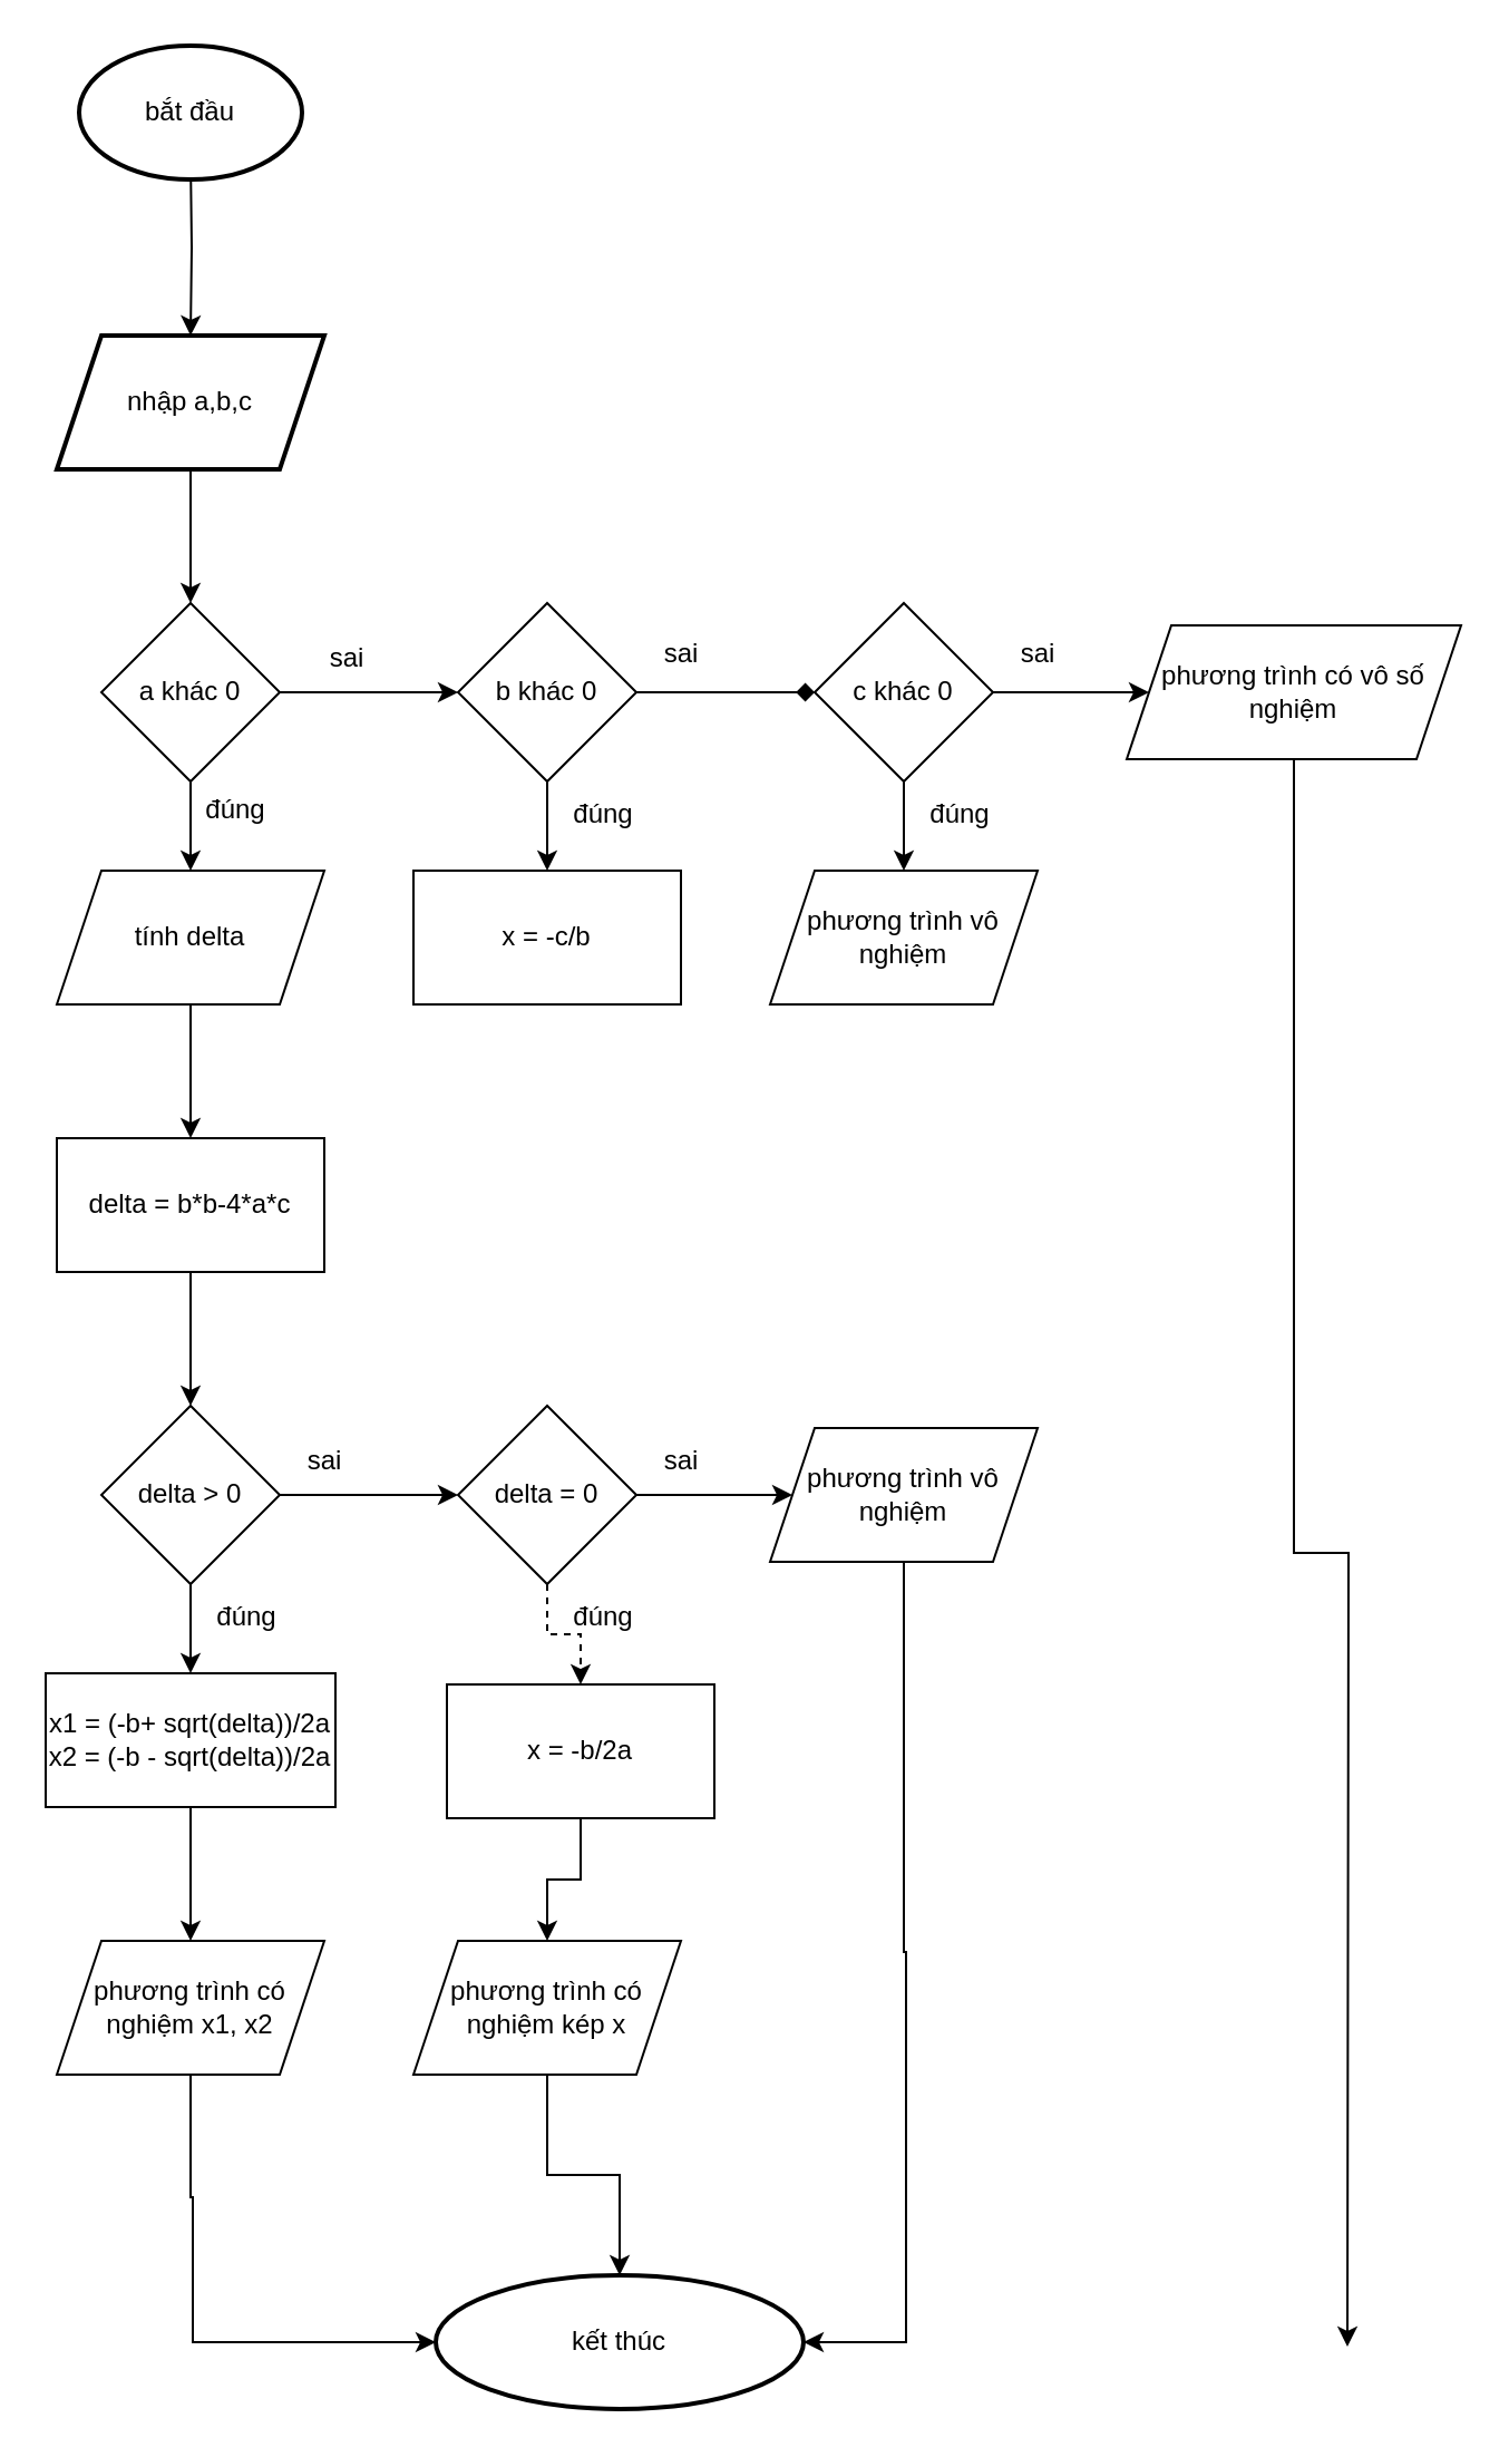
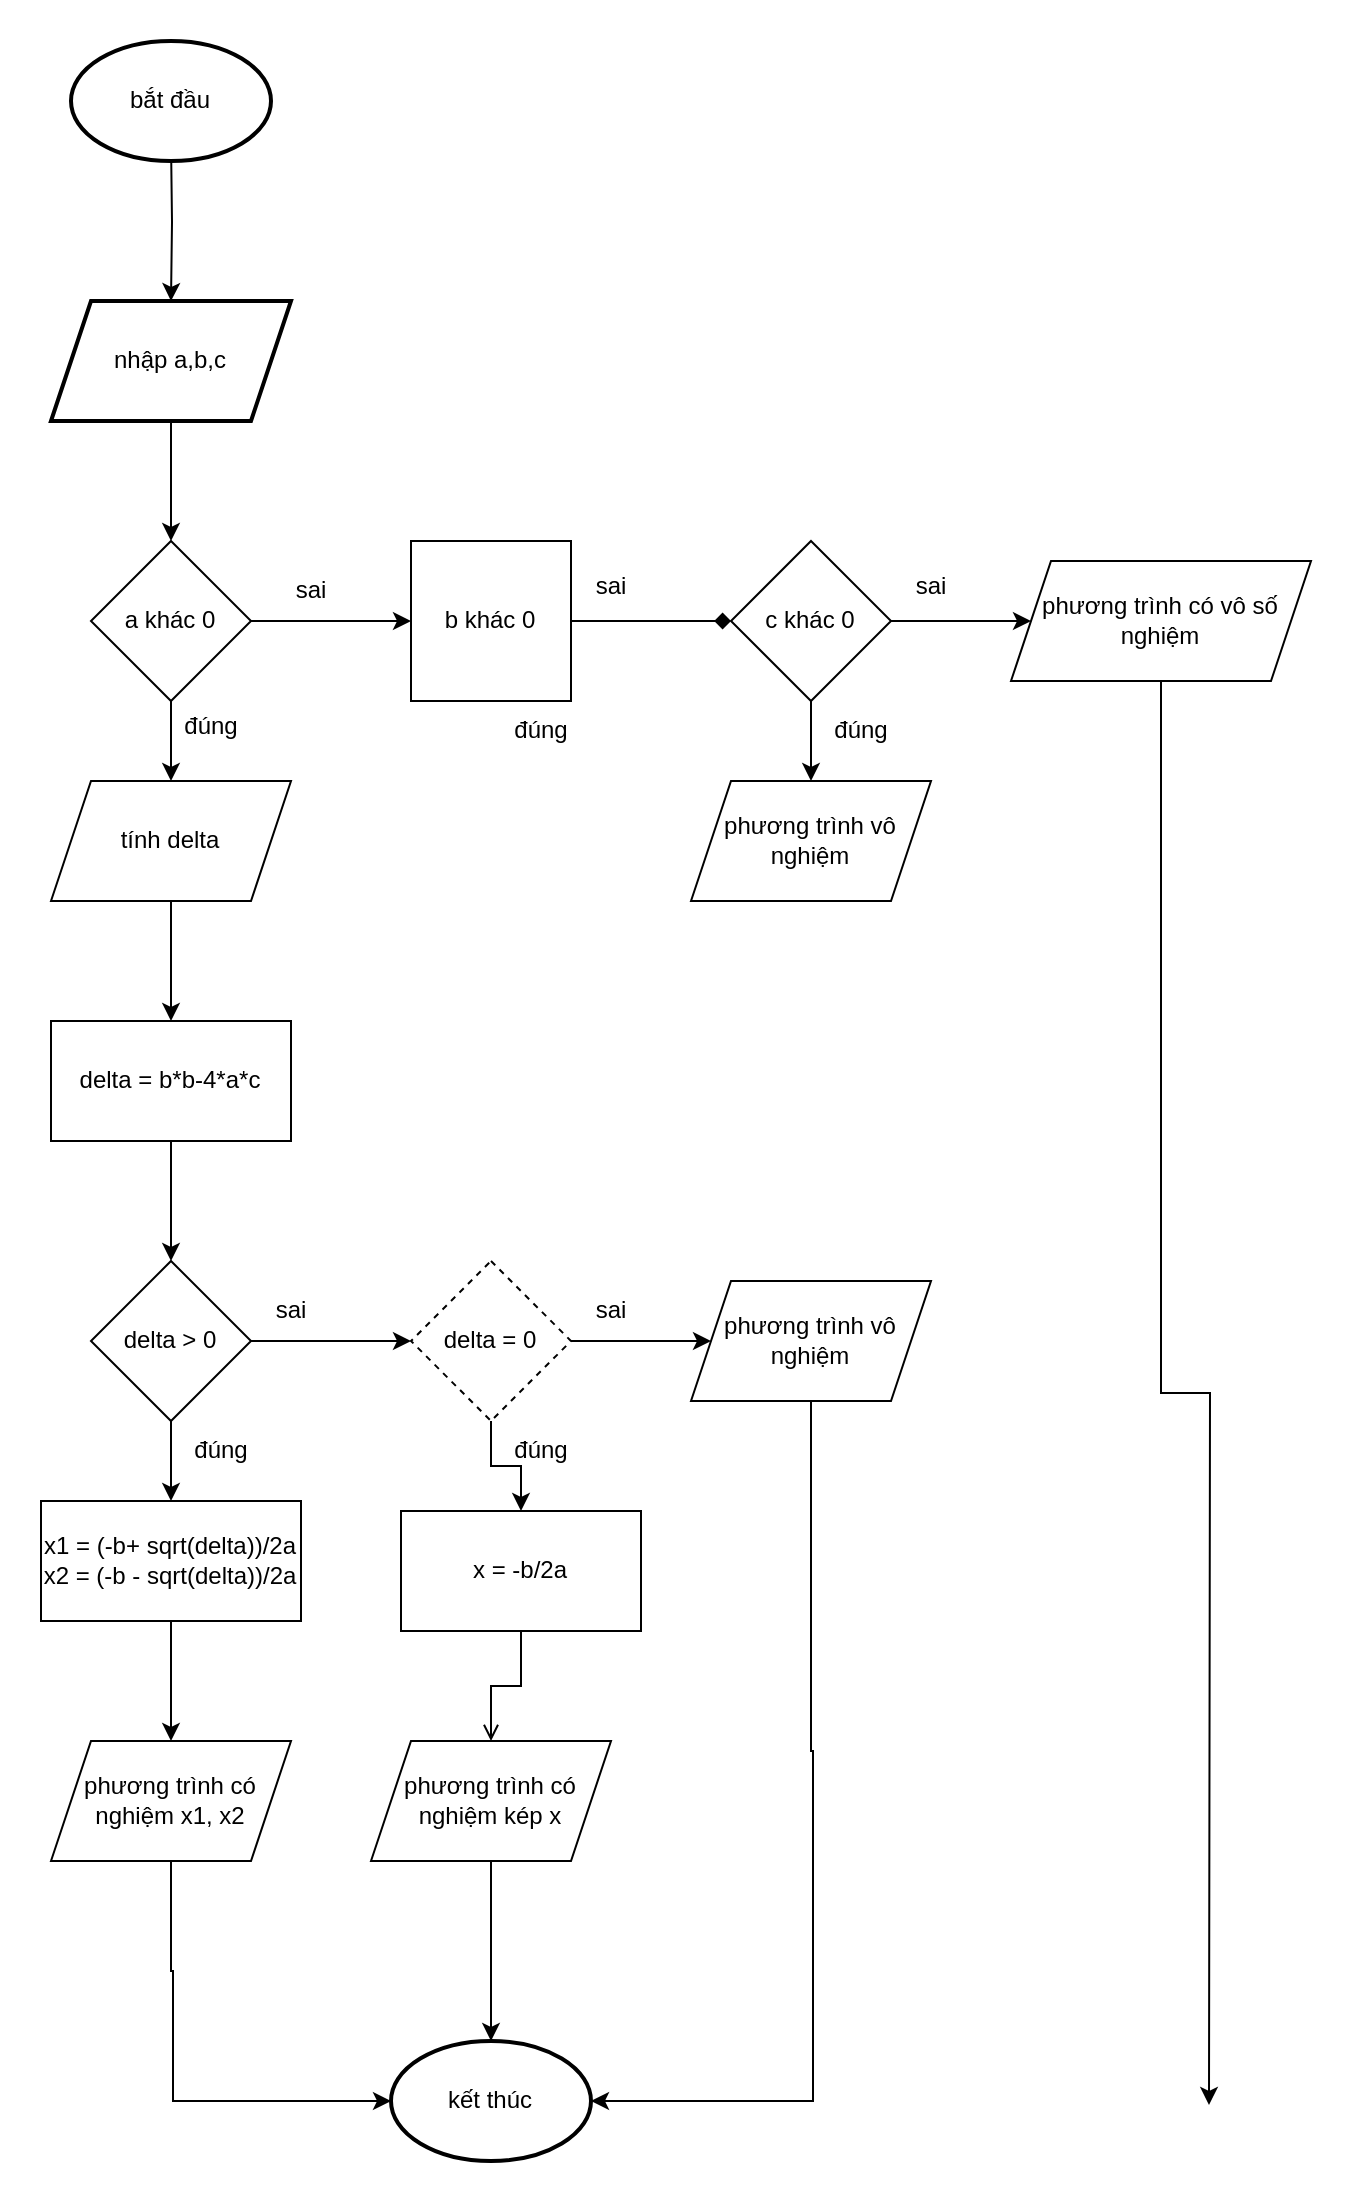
  <mxCell id="0" />
  <mxCell id="1" parent="0" />
  <mxCell id="2" value="" style="edgeStyle=orthogonalEdgeStyle;rounded=0;orthogonalLoop=1;jettySize=auto;html=1;" parent="1" target="5" edge="1"><mxGeometry relative="1" as="geometry"><mxPoint x="85" y="70" as="sourcePoint" /></mxGeometry></mxCell>
  <mxCell id="3" value="bắt đầu" style="strokeWidth=2;html=1;shape=mxgraph.flowchart.start_1;whiteSpace=wrap;" parent="1" vertex="1"><mxGeometry x="35" y="20" width="100" height="60" as="geometry" /></mxCell>
  <mxCell id="4" value="" style="edgeStyle=orthogonalEdgeStyle;rounded=0;orthogonalLoop=1;jettySize=auto;html=1;" parent="1" source="5" target="8" edge="1"><mxGeometry relative="1" as="geometry" /></mxCell>
  <mxCell id="5" value="nhập a,b,c" style="shape=parallelogram;perimeter=parallelogramPerimeter;whiteSpace=wrap;html=1;fixedSize=1;strokeWidth=2;" parent="1" vertex="1"><mxGeometry x="25" y="150" width="120" height="60" as="geometry" /></mxCell>
  <mxCell id="6" value="" style="edgeStyle=orthogonalEdgeStyle;rounded=0;orthogonalLoop=1;jettySize=auto;html=1;" parent="1" source="8" target="11" edge="1"><mxGeometry relative="1" as="geometry" /></mxCell>
  <mxCell id="7" value="" style="edgeStyle=orthogonalEdgeStyle;rounded=0;orthogonalLoop=1;jettySize=auto;html=1;" parent="1" source="8" target="25" edge="1"><mxGeometry relative="1" as="geometry" /></mxCell>
  <mxCell id="8" value="a khác 0" style="rhombus;whiteSpace=wrap;html=1;" parent="1" vertex="1"><mxGeometry x="45" y="270" width="80" height="80" as="geometry" /></mxCell>
  <mxCell id="9" value="" style="edgeStyle=orthogonalEdgeStyle;rounded=0;orthogonalLoop=1;jettySize=auto;html=1;endArrow=diamond;" parent="1" source="11" target="15" edge="1"><mxGeometry relative="1" as="geometry" /></mxCell>
- <mxCell id="10" value="" style="edgeStyle=orthogonalEdgeStyle;rounded=0;orthogonalLoop=1;jettySize=auto;html=1;" parent="1" source="11" target="22" edge="1"><mxGeometry relative="1" as="geometry" /></mxCell>
- <mxCell id="11" value="b khác 0" style="rhombus;whiteSpace=wrap;html=1;" parent="1" vertex="1"><mxGeometry x="205" y="270" width="80" height="80" as="geometry" /></mxCell>
+ <mxCell id="11" value="b khác 0" style="whiteSpace=wrap;html=1;rounded=0;" parent="1" vertex="1"><mxGeometry x="205" y="270" width="80" height="80" as="geometry" /></mxCell>
  <mxCell id="12" value="sai" style="text;html=1;align=center;verticalAlign=middle;resizable=0;points=[];autosize=1;strokeColor=none;fillColor=none;" parent="1" vertex="1"><mxGeometry x="135" y="280" width="40" height="30" as="geometry" /></mxCell>
  <mxCell id="13" value="" style="edgeStyle=orthogonalEdgeStyle;rounded=0;orthogonalLoop=1;jettySize=auto;html=1;" parent="1" source="15" target="18" edge="1"><mxGeometry relative="1" as="geometry" /></mxCell>
  <mxCell id="14" value="" style="edgeStyle=orthogonalEdgeStyle;rounded=0;orthogonalLoop=1;jettySize=auto;html=1;" parent="1" source="15" target="20" edge="1"><mxGeometry relative="1" as="geometry" /></mxCell>
  <mxCell id="15" value="c khác 0" style="rhombus;whiteSpace=wrap;html=1;" parent="1" vertex="1"><mxGeometry x="365" y="270" width="80" height="80" as="geometry" /></mxCell>
  <mxCell id="16" value="sai" style="text;html=1;align=center;verticalAlign=middle;resizable=0;points=[];autosize=1;strokeColor=none;fillColor=none;" parent="1" vertex="1"><mxGeometry x="285" y="278" width="40" height="30" as="geometry" /></mxCell>
  <mxCell id="17" value="" style="edgeStyle=orthogonalEdgeStyle;rounded=0;orthogonalLoop=1;jettySize=auto;html=1;" edge="1" parent="1" source="18"><mxGeometry relative="1" as="geometry"><mxPoint x="604" y="1052" as="targetPoint" /></mxGeometry></mxCell>
  <mxCell id="18" value="phương trình có vô số nghiệm" style="shape=parallelogram;perimeter=parallelogramPerimeter;whiteSpace=wrap;html=1;fixedSize=1;" parent="1" vertex="1"><mxGeometry x="505" y="280" width="150" height="60" as="geometry" /></mxCell>
  <mxCell id="19" value="sai" style="text;html=1;align=center;verticalAlign=middle;resizable=0;points=[];autosize=1;strokeColor=none;fillColor=none;" parent="1" vertex="1"><mxGeometry x="445" y="278" width="40" height="30" as="geometry" /></mxCell>
  <mxCell id="20" value="phương trình vô nghiệm" style="shape=parallelogram;perimeter=parallelogramPerimeter;whiteSpace=wrap;html=1;fixedSize=1;" parent="1" vertex="1"><mxGeometry x="345" y="390" width="120" height="60" as="geometry" /></mxCell>
  <mxCell id="21" value="đúng" style="text;html=1;align=center;verticalAlign=middle;resizable=0;points=[];autosize=1;strokeColor=none;fillColor=none;" parent="1" vertex="1"><mxGeometry x="405" y="350" width="50" height="30" as="geometry" /></mxCell>
- <mxCell id="22" value="x = -c/b" style="whiteSpace=wrap;html=1;" parent="1" vertex="1"><mxGeometry x="185" y="390" width="120" height="60" as="geometry" /></mxCell>
  <mxCell id="23" value="đúng" style="text;html=1;align=center;verticalAlign=middle;resizable=0;points=[];autosize=1;strokeColor=none;fillColor=none;" parent="1" vertex="1"><mxGeometry x="245" y="350" width="50" height="30" as="geometry" /></mxCell>
  <mxCell id="24" value="" style="edgeStyle=orthogonalEdgeStyle;rounded=0;orthogonalLoop=1;jettySize=auto;html=1;" parent="1" source="25" target="28" edge="1"><mxGeometry relative="1" as="geometry" /></mxCell>
  <mxCell id="25" value="tính delta" style="shape=parallelogram;perimeter=parallelogramPerimeter;whiteSpace=wrap;html=1;fixedSize=1;" parent="1" vertex="1"><mxGeometry x="25" y="390" width="120" height="60" as="geometry" /></mxCell>
  <mxCell id="26" value="đúng" style="text;html=1;align=center;verticalAlign=middle;resizable=0;points=[];autosize=1;strokeColor=none;fillColor=none;" parent="1" vertex="1"><mxGeometry x="80" y="348" width="50" height="30" as="geometry" /></mxCell>
  <mxCell id="27" value="" style="edgeStyle=orthogonalEdgeStyle;rounded=0;orthogonalLoop=1;jettySize=auto;html=1;" parent="1" source="28" target="31" edge="1"><mxGeometry relative="1" as="geometry" /></mxCell>
  <mxCell id="28" value="delta = b*b-4*a*c" style="whiteSpace=wrap;html=1;" parent="1" vertex="1"><mxGeometry x="25" y="510" width="120" height="60" as="geometry" /></mxCell>
  <mxCell id="29" value="" style="edgeStyle=orthogonalEdgeStyle;rounded=0;orthogonalLoop=1;jettySize=auto;html=1;" parent="1" source="31" target="34" edge="1"><mxGeometry relative="1" as="geometry" /></mxCell>
  <mxCell id="30" value="" style="edgeStyle=orthogonalEdgeStyle;rounded=0;orthogonalLoop=1;jettySize=auto;html=1;" parent="1" source="31" target="43" edge="1"><mxGeometry relative="1" as="geometry" /></mxCell>
  <mxCell id="31" value="delta &amp;gt; 0" style="rhombus;whiteSpace=wrap;html=1;" parent="1" vertex="1"><mxGeometry x="45" y="630" width="80" height="80" as="geometry" /></mxCell>
  <mxCell id="32" value="" style="edgeStyle=orthogonalEdgeStyle;rounded=0;orthogonalLoop=1;jettySize=auto;html=1;" parent="1" source="34" target="37" edge="1"><mxGeometry relative="1" as="geometry" /></mxCell>
- <mxCell id="33" value="" style="edgeStyle=orthogonalEdgeStyle;rounded=0;orthogonalLoop=1;jettySize=auto;html=1;dashed=1;" parent="1" source="34" target="40" edge="1"><mxGeometry relative="1" as="geometry" /></mxCell>
- <mxCell id="34" value="delta = 0" style="rhombus;whiteSpace=wrap;html=1;" parent="1" vertex="1"><mxGeometry x="205" y="630" width="80" height="80" as="geometry" /></mxCell>
+ <mxCell id="33" value="" style="edgeStyle=orthogonalEdgeStyle;rounded=0;orthogonalLoop=1;jettySize=auto;html=1;" parent="1" source="34" target="40" edge="1"><mxGeometry relative="1" as="geometry" /></mxCell>
+ <mxCell id="34" value="delta = 0" style="rhombus;whiteSpace=wrap;html=1;dashed=1;" parent="1" vertex="1"><mxGeometry x="205" y="630" width="80" height="80" as="geometry" /></mxCell>
  <mxCell id="35" value="sai" style="text;html=1;align=center;verticalAlign=middle;resizable=0;points=[];autosize=1;strokeColor=none;fillColor=none;" parent="1" vertex="1"><mxGeometry x="125" y="640" width="40" height="30" as="geometry" /></mxCell>
  <mxCell id="36" style="edgeStyle=orthogonalEdgeStyle;rounded=0;orthogonalLoop=1;jettySize=auto;html=1;entryX=1;entryY=0.5;entryDx=0;entryDy=0;entryPerimeter=0;" parent="1" source="37" target="49" edge="1"><mxGeometry relative="1" as="geometry"><mxPoint x="405" y="1050" as="targetPoint" /><Array as="points"><mxPoint x="405" y="875" /><mxPoint x="406" y="875" /><mxPoint x="406" y="1050" /></Array></mxGeometry></mxCell>
  <mxCell id="37" value="phương trình vô nghiệm" style="shape=parallelogram;perimeter=parallelogramPerimeter;whiteSpace=wrap;html=1;fixedSize=1;" parent="1" vertex="1"><mxGeometry x="345" y="640" width="120" height="60" as="geometry" /></mxCell>
  <mxCell id="38" value="sai" style="text;html=1;align=center;verticalAlign=middle;resizable=0;points=[];autosize=1;strokeColor=none;fillColor=none;" parent="1" vertex="1"><mxGeometry x="285" y="640" width="40" height="30" as="geometry" /></mxCell>
- <mxCell id="39" value="" style="edgeStyle=orthogonalEdgeStyle;rounded=0;orthogonalLoop=1;jettySize=auto;html=1;" parent="1" source="40" target="48" edge="1"><mxGeometry relative="1" as="geometry" /></mxCell>
+ <mxCell id="39" value="" style="edgeStyle=orthogonalEdgeStyle;rounded=0;orthogonalLoop=1;jettySize=auto;html=1;endArrow=open;" parent="1" source="40" target="48" edge="1"><mxGeometry relative="1" as="geometry" /></mxCell>
  <mxCell id="40" value="x = -b/2a" style="whiteSpace=wrap;html=1;" parent="1" vertex="1"><mxGeometry x="200" y="755" width="120" height="60" as="geometry" /></mxCell>
  <mxCell id="41" value="đúng" style="text;html=1;align=center;verticalAlign=middle;resizable=0;points=[];autosize=1;strokeColor=none;fillColor=none;" parent="1" vertex="1"><mxGeometry x="245" y="710" width="50" height="30" as="geometry" /></mxCell>
  <mxCell id="42" value="" style="edgeStyle=orthogonalEdgeStyle;rounded=0;orthogonalLoop=1;jettySize=auto;html=1;" parent="1" source="43" target="46" edge="1"><mxGeometry relative="1" as="geometry" /></mxCell>
  <mxCell id="43" value="x1 = (-b+ sqrt(delta))/2a&lt;div&gt;x2 = (-b - sqrt(delta))/2a&lt;/div&gt;" style="whiteSpace=wrap;html=1;" parent="1" vertex="1"><mxGeometry x="20" y="750" width="130" height="60" as="geometry" /></mxCell>
  <mxCell id="44" value="đúng" style="text;html=1;align=center;verticalAlign=middle;resizable=0;points=[];autosize=1;strokeColor=none;fillColor=none;" parent="1" vertex="1"><mxGeometry x="85" y="710" width="50" height="30" as="geometry" /></mxCell>
  <mxCell id="45" value="" style="edgeStyle=orthogonalEdgeStyle;rounded=0;orthogonalLoop=1;jettySize=auto;html=1;entryX=0;entryY=0.5;entryDx=0;entryDy=0;entryPerimeter=0;" parent="1" source="46" target="49" edge="1"><mxGeometry relative="1" as="geometry"><mxPoint x="85" y="1040" as="targetPoint" /><Array as="points"><mxPoint x="85" y="985" /><mxPoint x="86" y="985" /><mxPoint x="86" y="1050" /></Array></mxGeometry></mxCell>
  <mxCell id="46" value="phương trình có nghiệm x1, x2" style="shape=parallelogram;perimeter=parallelogramPerimeter;whiteSpace=wrap;html=1;fixedSize=1;" parent="1" vertex="1"><mxGeometry x="25" y="870" width="120" height="60" as="geometry" /></mxCell>
  <mxCell id="47" value="" style="edgeStyle=orthogonalEdgeStyle;rounded=0;orthogonalLoop=1;jettySize=auto;html=1;" parent="1" source="48" target="49" edge="1"><mxGeometry relative="1" as="geometry" /></mxCell>
  <mxCell id="48" value="phương trình có nghiệm kép x" style="shape=parallelogram;perimeter=parallelogramPerimeter;whiteSpace=wrap;html=1;fixedSize=1;" parent="1" vertex="1"><mxGeometry x="185" y="870" width="120" height="60" as="geometry" /></mxCell>
- <mxCell id="49" value="kết thúc" style="strokeWidth=2;html=1;shape=mxgraph.flowchart.start_1;whiteSpace=wrap;" parent="1" vertex="1"><mxGeometry x="195" y="1020" width="165" height="60" as="geometry" /></mxCell>
+ <mxCell id="49" value="kết thúc" style="strokeWidth=2;html=1;shape=mxgraph.flowchart.start_1;whiteSpace=wrap;" parent="1" vertex="1"><mxGeometry x="195" y="1020" width="100" height="60" as="geometry" /></mxCell>
